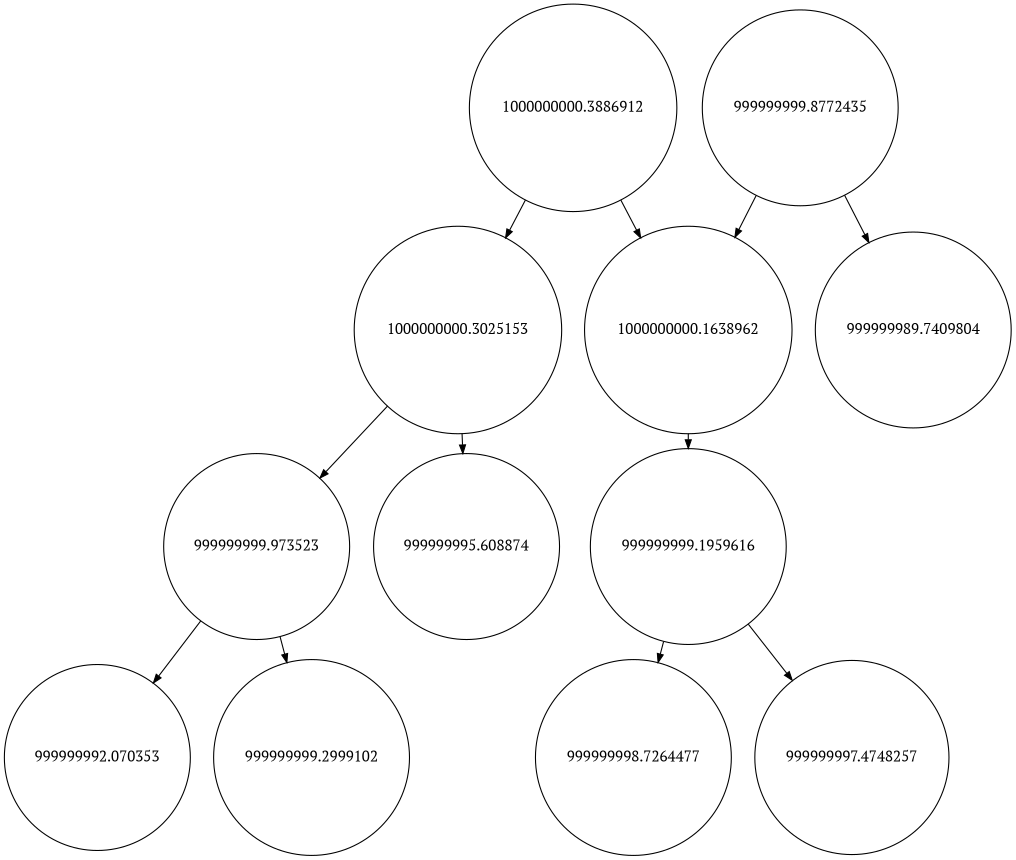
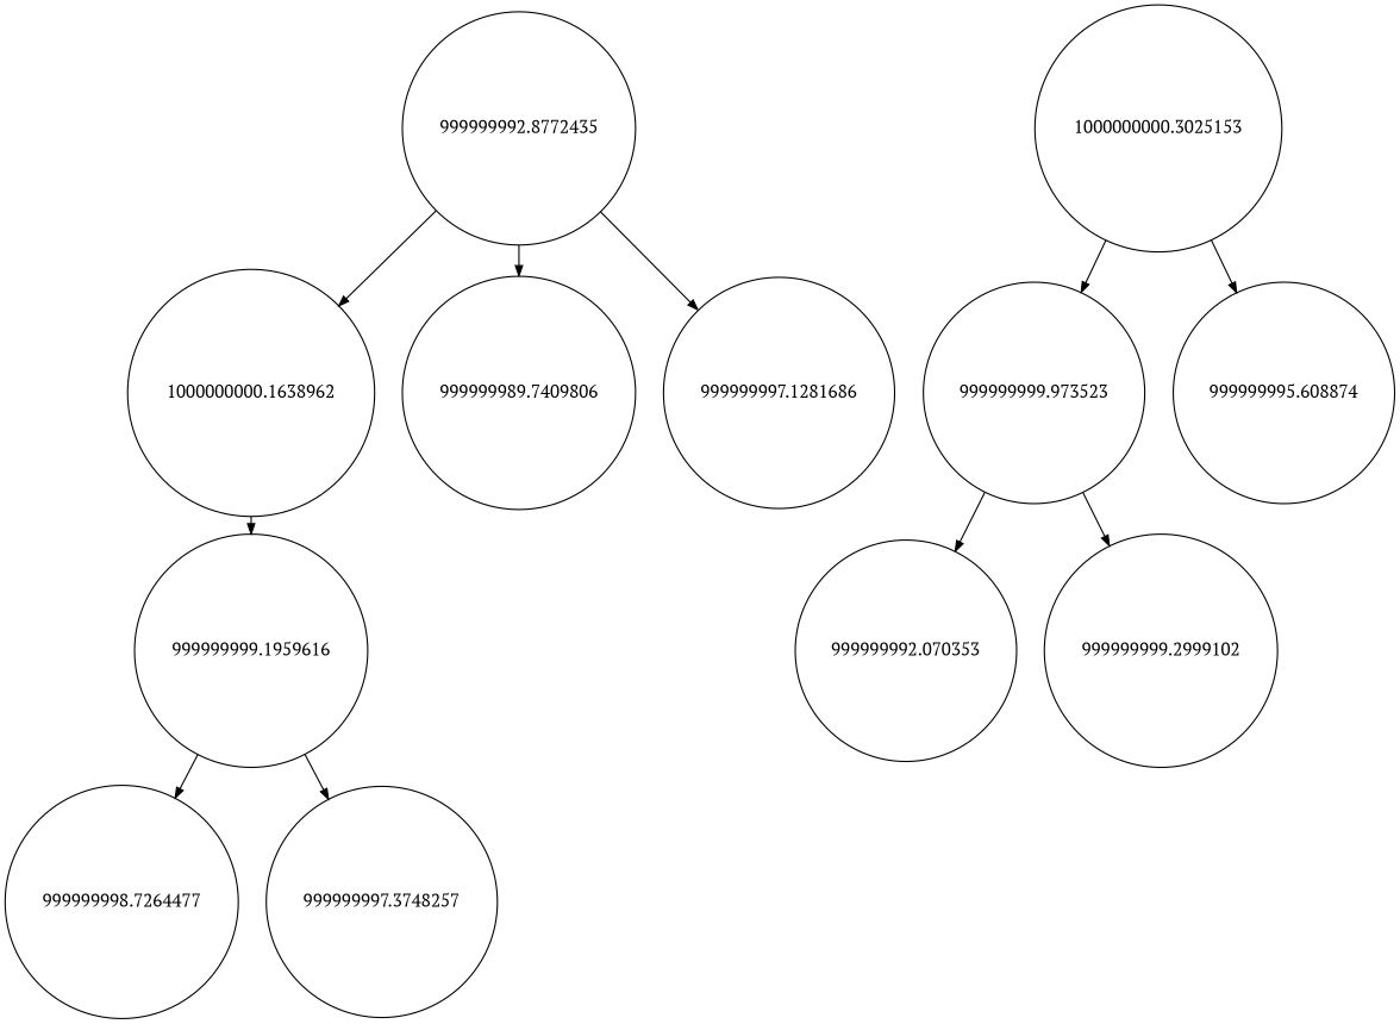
  digraph {
    fontname="PT Serif"
    nodesep=0.3
    ranksep=0.2
    node [fontname="PT Serif" shape=circle]
    edge [arrowsize=0.8 fontname="PT Serif"]
-   n1 [label=1000000000.3886912]
    n2 [label=1000000000.1638962]
    n3 [label=1000000000.3025153]
    n4 [label=999999999.1959616]
    n5 [label=999999999.973523]
    n6 [label=999999995.608874]
    n7 [label=999999998.7264477]
-   n8 [label=999999997.4748257]
-   n9 [label=999999999.8772435]
-   n10 [label=999999989.7409804]
+   n8 [label=999999997.3748257]
+   n9 [label=999999992.8772435]
+   n10 [label=999999989.7409806]
+   n11 [label=999999997.1281686]
    n12 [label=999999992.070353]
    n13 [label=999999999.2999102]
-   n1 -> n2 [side=left]
-   n1 -> n3
    n2 -> n4 [side=left]
    n3 -> n5 [side=left]
    n3 -> n6
    n4 -> n7 [side=left]
    n4 -> n8
    n5 -> n12 [side=left]
    n5 -> n13
    n9 -> n2
    n9 -> n10 [side=left]
+   n9 -> n11
  }
